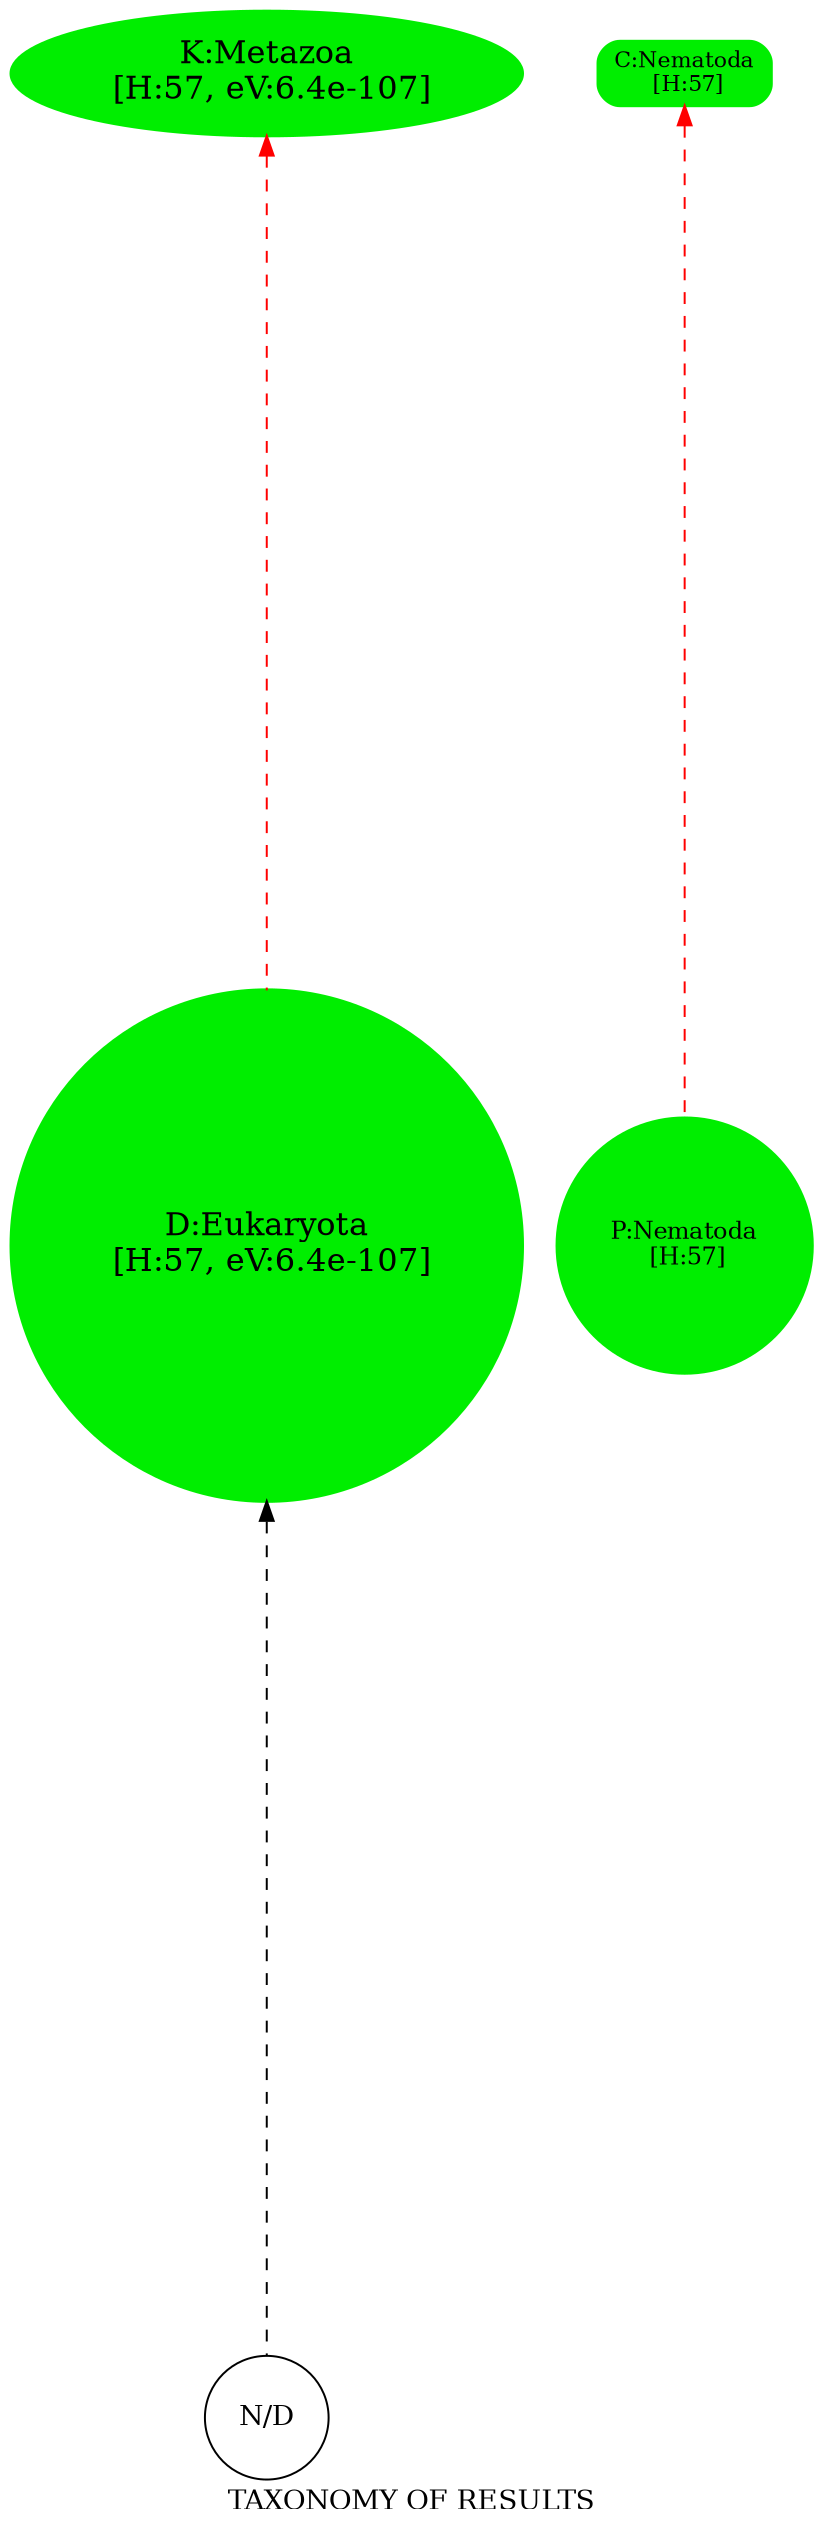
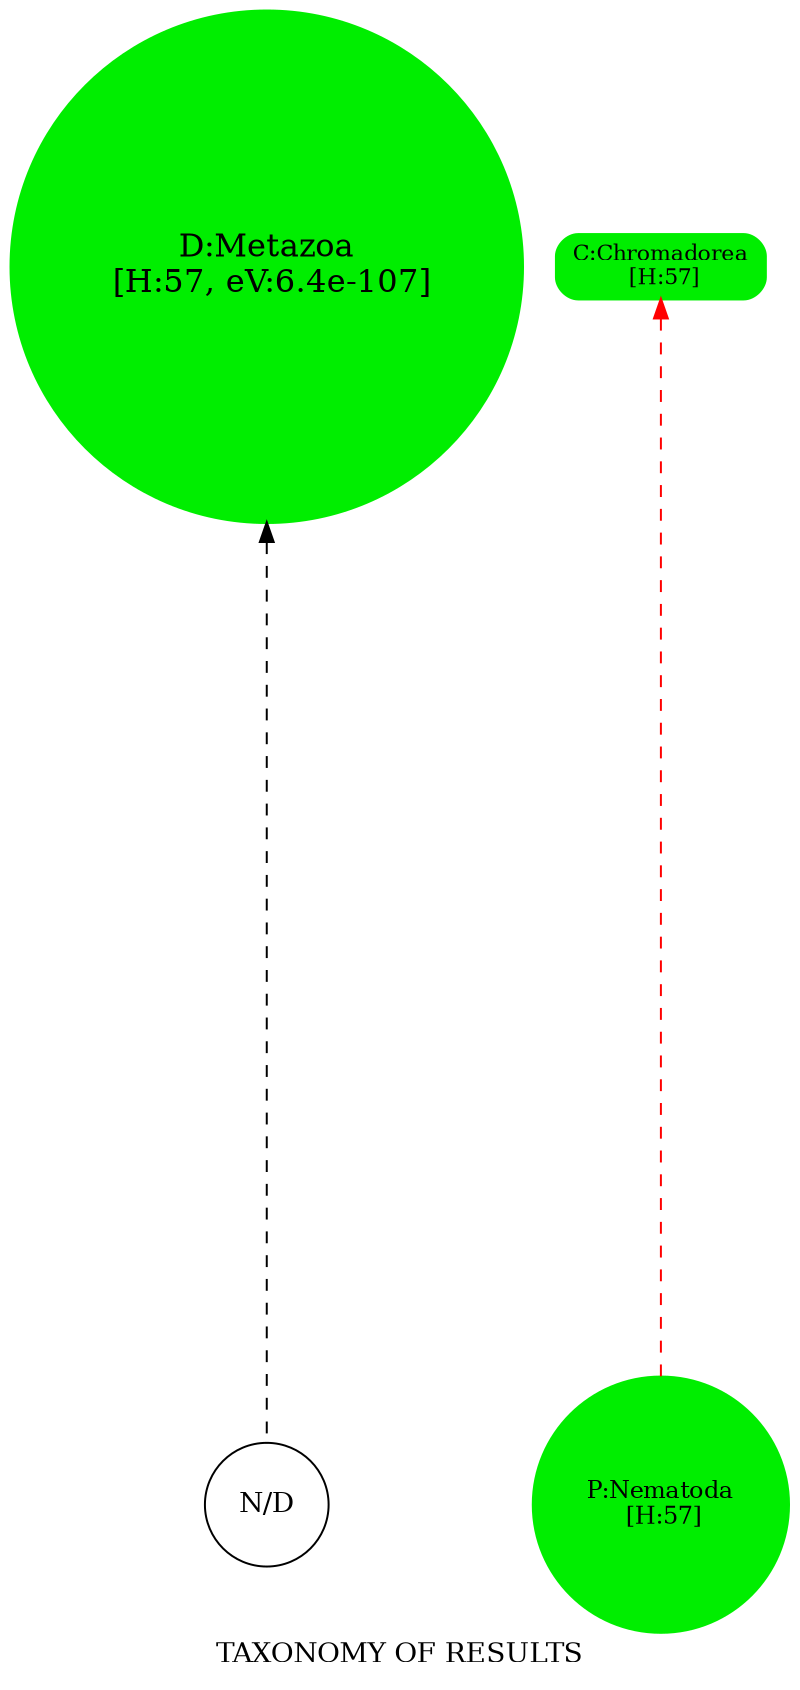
  digraph {
    label="TAXONOMY OF RESULTS"
    ranksep=6
    root="N/D"
    node [shape=circle color="#00ee00" fillcolor="#00ee00" fontsize=16 style="rounded,filled,bold"]
    edge [dir=back style=dashed color="#ff0000"]
    "N/D" [height=0.1 width=0.1 color="" fillcolor="" fontsize="" style=""]
-   n2 [height=0.01 label="D:Eukaryota\n [H:57, eV:6.4e-107]" width=0.01]
+   n2 [height=0.01 label="D:Metazoa\n [H:57, eV:6.4e-107]" width=0.01]
    n3 [fontsize=12 height=0.01 label="P:Nematoda\n [H:57]" width=0.01]
-   n4 [height=0.01 label="K:Metazoa\n [H:57, eV:6.4e-107]" shape=ellipse width=0.01]
-   n5 [fontsize=11 height=0.01 label="C:Nematoda\n [H:57]" shape=box width=0.01]
+   n5 [fontsize=11 height=0.01 label="C:Chromadorea\n [H:57]" shape=box width=0.01]
    n2 -> "N/D" [color=""]
-   n4 -> n2
    n5 -> n3
  }
